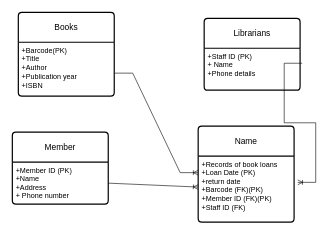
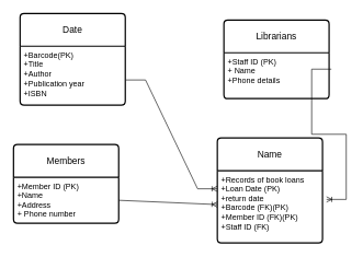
  <mxCell id="0" />
  <mxCell id="1" parent="0" />
  <mxCell id="2" value="Name" style="swimlane;childLayout=stackLayout;horizontal=1;startSize=50;horizontalStack=0;rounded=1;fontSize=14;fontStyle=0;strokeWidth=2;resizeParent=0;resizeLast=1;shadow=0;dashed=0;align=center;arcSize=4;whiteSpace=wrap;html=1;" vertex="1" parent="1"><mxGeometry x="330" y="210" width="160" height="160" as="geometry" /></mxCell>
  <mxCell id="3" value="+Records of book loans&lt;div&gt;+Loan Date (PK)&lt;/div&gt;&lt;div&gt;+return date&lt;/div&gt;&lt;div&gt;+Barcode (FK)(PK)&lt;/div&gt;&lt;div&gt;+Member ID (FK)(PK)&lt;/div&gt;&lt;div&gt;+Staff ID (FK)&lt;/div&gt;&lt;div&gt;&lt;br&gt;&lt;/div&gt;" style="align=left;strokeColor=none;fillColor=none;spacingLeft=4;fontSize=12;verticalAlign=top;resizable=0;rotatable=0;part=1;html=1;" vertex="1" parent="2"><mxGeometry y="50" width="160" height="110" as="geometry" /></mxCell>
- <mxCell id="4" value="Books" style="swimlane;childLayout=stackLayout;horizontal=1;startSize=50;horizontalStack=0;rounded=1;fontSize=14;fontStyle=0;strokeWidth=2;resizeParent=0;resizeLast=1;shadow=0;dashed=0;align=center;arcSize=4;whiteSpace=wrap;html=1;" vertex="1" parent="1"><mxGeometry x="30" y="20" width="160" height="140" as="geometry" /></mxCell>
+ <mxCell id="4" value="Date" style="swimlane;childLayout=stackLayout;horizontal=1;startSize=50;horizontalStack=0;rounded=1;fontSize=14;fontStyle=0;strokeWidth=2;resizeParent=0;resizeLast=1;shadow=0;dashed=0;align=center;arcSize=4;whiteSpace=wrap;html=1;" vertex="1" parent="1"><mxGeometry x="30" y="20" width="160" height="140" as="geometry" /></mxCell>
  <mxCell id="5" value="+Barcode(PK)&lt;br&gt;+Title&lt;br&gt;+Author&lt;div&gt;+Publication year&lt;/div&gt;&lt;div&gt;+ISBN&lt;/div&gt;" style="align=left;strokeColor=none;fillColor=none;spacingLeft=4;fontSize=12;verticalAlign=top;resizable=0;rotatable=0;part=1;html=1;" vertex="1" parent="4"><mxGeometry y="50" width="160" height="90" as="geometry" /></mxCell>
  <mxCell id="6" value="Librarians" style="swimlane;childLayout=stackLayout;horizontal=1;startSize=50;horizontalStack=0;rounded=1;fontSize=14;fontStyle=0;strokeWidth=2;resizeParent=0;resizeLast=1;shadow=0;dashed=0;align=center;arcSize=4;whiteSpace=wrap;html=1;" vertex="1" parent="1"><mxGeometry x="340" y="30" width="160" height="120" as="geometry" /></mxCell>
  <mxCell id="7" value="+Staff ID (PK)&lt;div&gt;+ Name&lt;/div&gt;&lt;div&gt;+Phone details&lt;/div&gt;" style="align=left;strokeColor=none;fillColor=none;spacingLeft=4;fontSize=12;verticalAlign=top;resizable=0;rotatable=0;part=1;html=1;" vertex="1" parent="6"><mxGeometry y="50" width="160" height="70" as="geometry" /></mxCell>
- <mxCell id="8" value="Member" style="swimlane;childLayout=stackLayout;horizontal=1;startSize=50;horizontalStack=0;rounded=1;fontSize=14;fontStyle=0;strokeWidth=2;resizeParent=0;resizeLast=1;shadow=0;dashed=0;align=center;arcSize=4;whiteSpace=wrap;html=1;" vertex="1" parent="1"><mxGeometry x="20" y="220" width="160" height="120" as="geometry" /></mxCell>
+ <mxCell id="8" value="Members" style="swimlane;childLayout=stackLayout;horizontal=1;startSize=50;horizontalStack=0;rounded=1;fontSize=14;fontStyle=0;strokeWidth=2;resizeParent=0;resizeLast=1;shadow=0;dashed=0;align=center;arcSize=4;whiteSpace=wrap;html=1;" vertex="1" parent="1"><mxGeometry x="20" y="220" width="160" height="120" as="geometry" /></mxCell>
  <mxCell id="9" value="+Member ID (PK)&lt;div&gt;+Name&lt;/div&gt;&lt;div&gt;+Address&lt;/div&gt;&lt;div&gt;+ Phone number&lt;/div&gt;" style="align=left;strokeColor=none;fillColor=none;spacingLeft=4;fontSize=12;verticalAlign=top;resizable=0;rotatable=0;part=1;html=1;" vertex="1" parent="8"><mxGeometry y="50" width="160" height="70" as="geometry" /></mxCell>
  <mxCell id="10" value="" style="endArrow=ERoneToMany;html=1;rounded=0;exitX=1;exitY=0.5;exitDx=0;exitDy=0;endFill=0;" edge="1" parent="1" source="9" target="3"><mxGeometry relative="1" as="geometry"><mxPoint x="210" y="220" as="sourcePoint" /><mxPoint x="230" y="200" as="targetPoint" /></mxGeometry></mxCell>
  <mxCell id="11" value="" style="edgeStyle=entityRelationEdgeStyle;fontSize=12;html=1;endArrow=ERoneToMany;rounded=0;exitX=1.005;exitY=0.572;exitDx=0;exitDy=0;exitPerimeter=0;entryX=0;entryY=0.25;entryDx=0;entryDy=0;" edge="1" parent="1" source="5" target="3"><mxGeometry width="100" height="100" relative="1" as="geometry"><mxPoint x="240" y="270" as="sourcePoint" /><mxPoint x="340" y="170" as="targetPoint" /></mxGeometry></mxCell>
  <mxCell id="12" value="" style="edgeStyle=entityRelationEdgeStyle;fontSize=12;html=1;endArrow=ERoneToMany;rounded=0;exitX=1.022;exitY=0.357;exitDx=0;exitDy=0;exitPerimeter=0;entryX=1.038;entryY=0.397;entryDx=0;entryDy=0;entryPerimeter=0;" edge="1" parent="1" source="7" target="3"><mxGeometry width="100" height="100" relative="1" as="geometry"><mxPoint x="536.96" y="115" as="sourcePoint" /><mxPoint x="660" y="320" as="targetPoint" /><Array as="points"><mxPoint x="356.96" y="130" /><mxPoint x="529.2" y="150" /><mxPoint x="339.2" y="190" /><mxPoint x="329.2" y="197" /><mxPoint x="386.96" y="320" /></Array></mxGeometry></mxCell>
